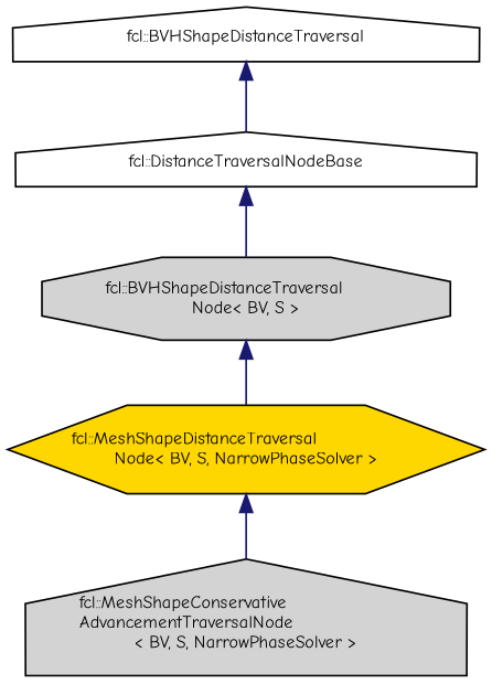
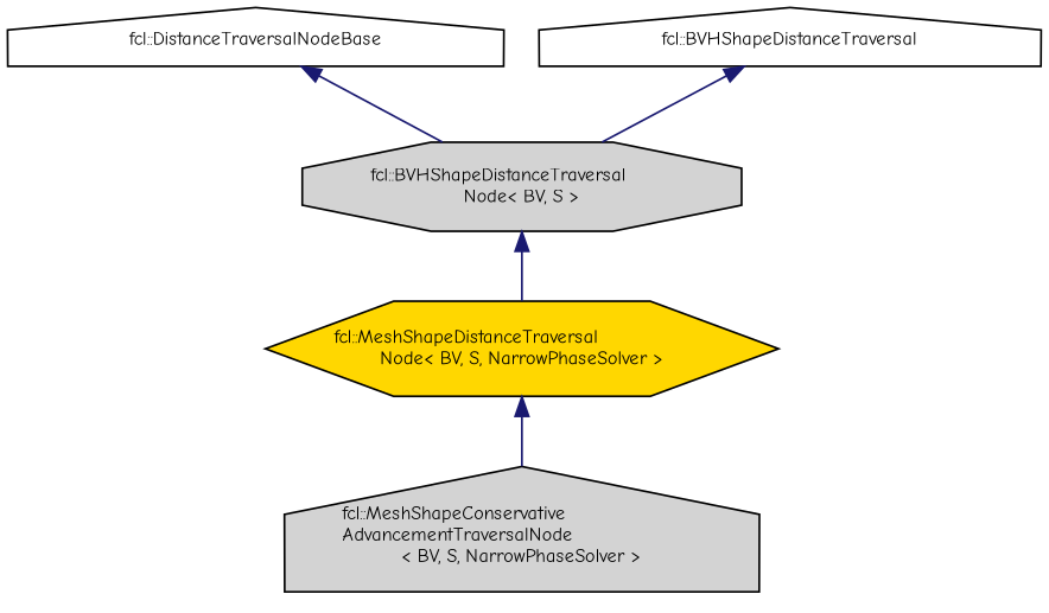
  digraph {
    fontname="Comic Neue"
    node [color=black fillcolor=lightgrey fontname="Comic Neue" fontsize=10 shape=house style=filled]
    edge [color=midnightblue dir=back fontname="Comic Neue" fontsize=10 labelfontname=FreeSans labelfontsize=10 style=solid]
    n1 [fillcolor=gold fontcolor=black height=0.2 label="fcl::MeshShapeDistanceTraversal\lNode\< BV, S, NarrowPhaseSolver \>" shape=hexagon width=0.4]
    n2 [height=0.2 label="fcl::MeshShapeConservative\lAdvancementTraversalNode\l\< BV, S, NarrowPhaseSolver \>" width=0.4]
    n3 [height=0.2 label="fcl::BVHShapeDistanceTraversal\lNode\< BV, S \>" shape=octagon width=0.4]
    n4 [fillcolor=white height=0.2 label="fcl::DistanceTraversalNodeBase" width=0.4]
    n5 [fillcolor=white height=0.2 label="fcl::BVHShapeDistanceTraversal" width=0.4]
    n1 -> n2
    n3 -> n1
    n4 -> n3
-   n5 -> n4
+   n5 -> n3
  }
